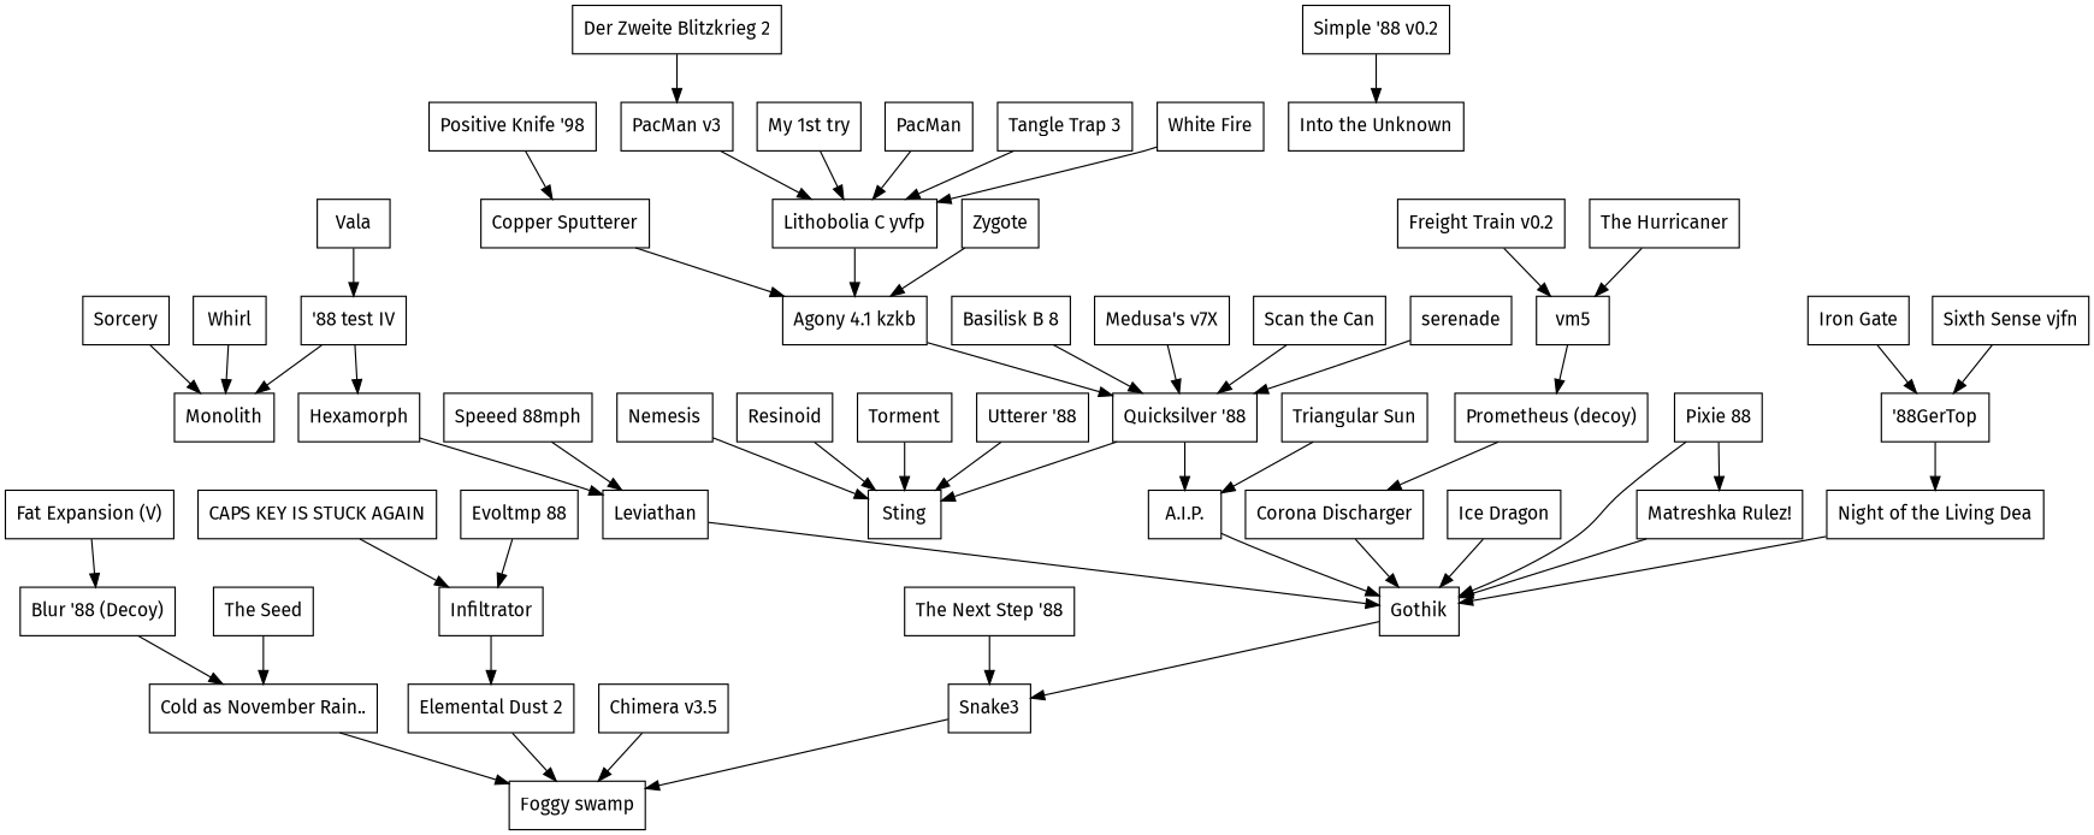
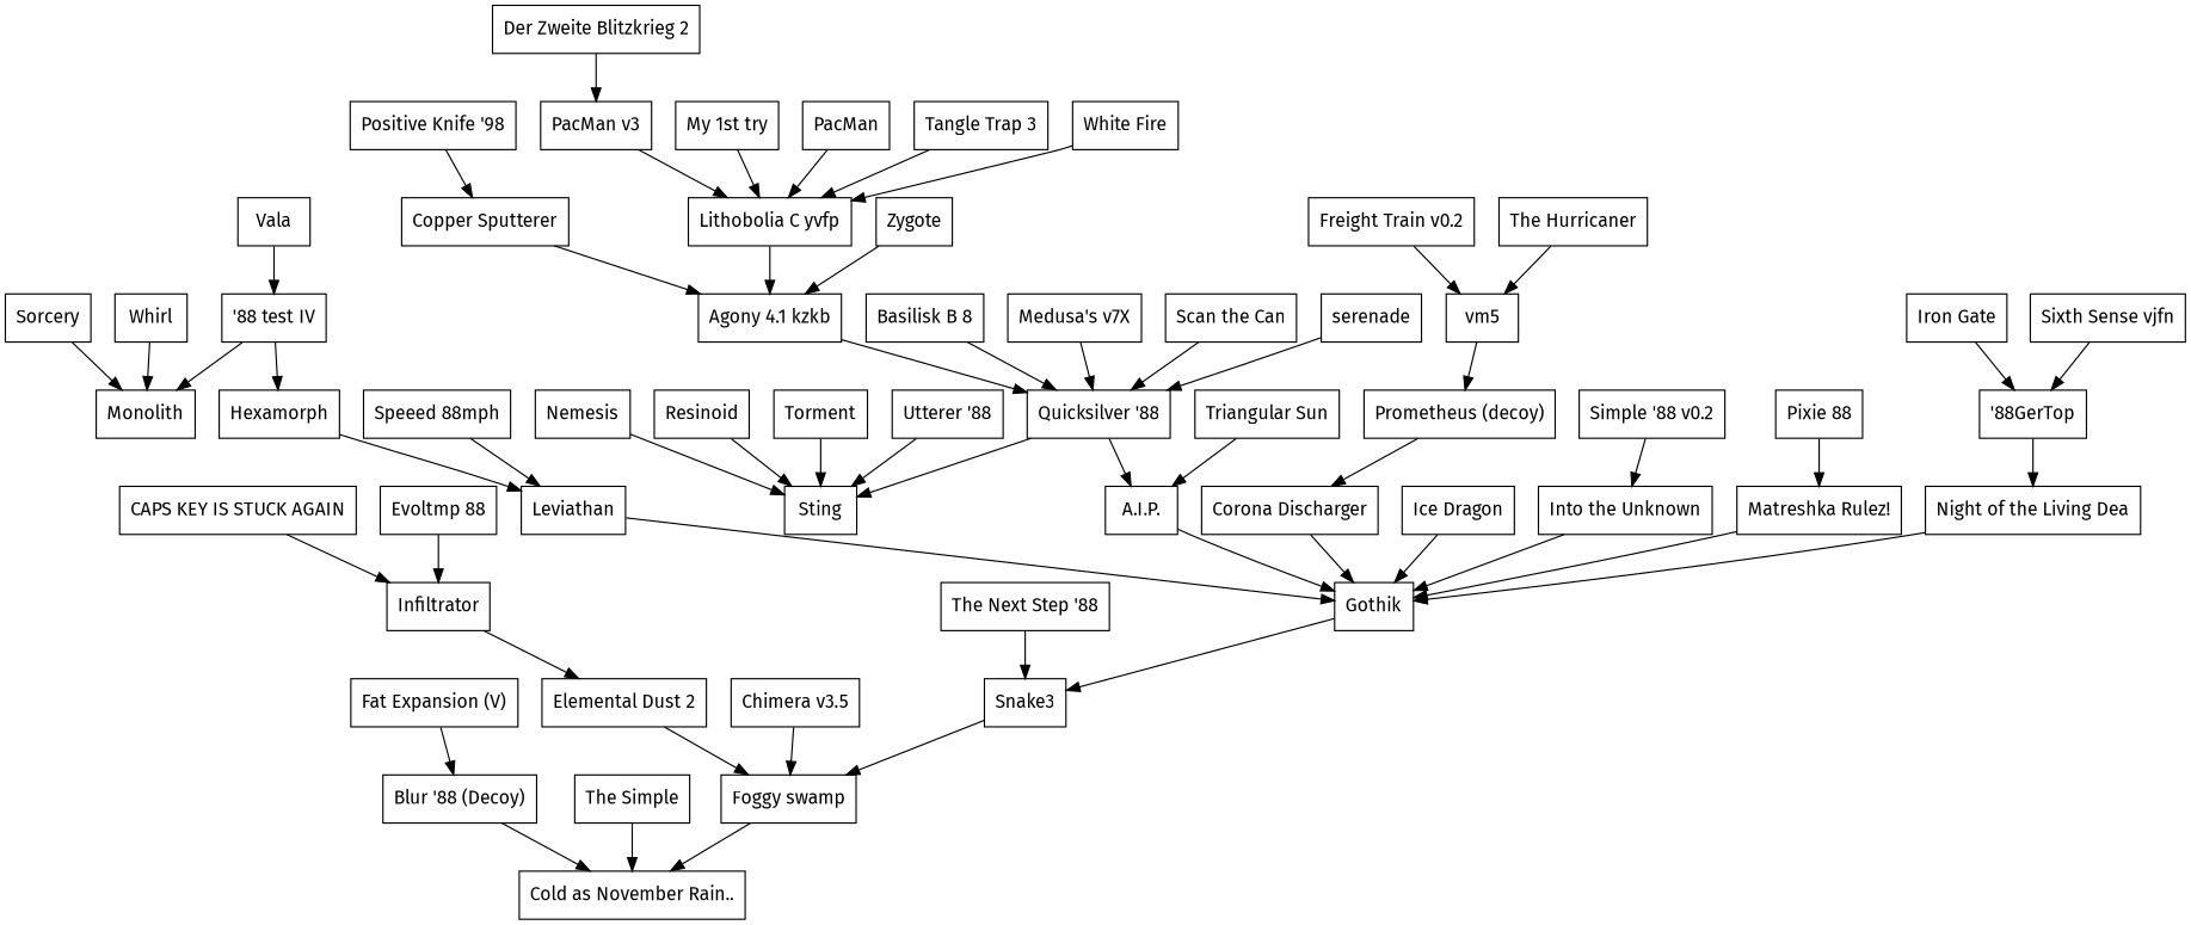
  digraph {
    fontname="Fira Sans"
    node [fontname="Fira Sans" shape=box]
    edge [fontname="Fira Sans"]
    "'88GerTop"
    "Night of the Living Dea"
    Gothik
    Snake3
    "'88 test IV"
    Monolith
    Hexamorph
    Leviathan
    "Agony 4.1 kzkb"
    "Quicksilver '88"
    "A.I.P."
    Sting
    "Foggy swamp"
    "Basilisk B 8"
    "Blur '88 (Decoy)"
    "Cold as November Rain.."
    "Copper Sputterer"
    "CAPS KEY IS STUCK AGAIN"
    Infiltrator
    "Elemental Dust 2"
    "Chimera v3.5"
    "Corona Discharger"
    "Der Zweite Blitzkrieg 2"
    "PacMan v3"
    "Lithobolia C yvfp"
    "Evoltmp 88"
    "Fat Expansion (V)"
    "Freight Train v0.2"
    vm5
    "Prometheus (decoy)"
    "The Hurricaner"
    "Ice Dragon"
    "Into the Unknown"
    "Iron Gate"
    "Matreshka Rulez!"
    "Medusa's v7X"
    "My 1st try"
    Nemesis
    "The Next Step '88"
    PacMan
    "Pixie 88"
    n42 [label="Positive Knife '98"]
    Resinoid
    "Scan the Can"
    serenade
    "Simple '88 v0.2"
    Sorcery
    "Speeed 88mph"
    "Sixth Sense vjfn"
    "Tangle Trap 3"
-   "The Seed"
+   "The Seed" [label="The Simple"]
    Torment
    "Triangular Sun"
    "Utterer '88"
    Vala
    Whirl
    "White Fire"
    Zygote
    "'88GerTop" -> "Night of the Living Dea"
    "Night of the Living Dea" -> Gothik
    Gothik -> Snake3
    Snake3 -> "Foggy swamp"
    "'88 test IV" -> Monolith
    "'88 test IV" -> Hexamorph
    Hexamorph -> Leviathan
    Leviathan -> Gothik
    "Agony 4.1 kzkb" -> "Quicksilver '88"
    "Quicksilver '88" -> "A.I.P."
    "Quicksilver '88" -> Sting
    "A.I.P." -> Gothik
-   "Cold as November Rain.." -> "Foggy swamp"
+   "Foggy swamp" -> "Cold as November Rain.."
    "Basilisk B 8" -> "Quicksilver '88"
    "Blur '88 (Decoy)" -> "Cold as November Rain.."
    "Copper Sputterer" -> "Agony 4.1 kzkb"
    "CAPS KEY IS STUCK AGAIN" -> Infiltrator
    Infiltrator -> "Elemental Dust 2"
    "Elemental Dust 2" -> "Foggy swamp"
    "Chimera v3.5" -> "Foggy swamp"
    "Corona Discharger" -> Gothik
    "Der Zweite Blitzkrieg 2" -> "PacMan v3"
    "PacMan v3" -> "Lithobolia C yvfp"
    "Lithobolia C yvfp" -> "Agony 4.1 kzkb"
    "Evoltmp 88" -> Infiltrator
    "Fat Expansion (V)" -> "Blur '88 (Decoy)"
    "Freight Train v0.2" -> vm5
    vm5 -> "Prometheus (decoy)"
    "Prometheus (decoy)" -> "Corona Discharger"
    "The Hurricaner" -> vm5
    "Ice Dragon" -> Gothik
-   "Pixie 88" -> Gothik
+   "Into the Unknown" -> Gothik
    "Iron Gate" -> "'88GerTop"
    "Matreshka Rulez!" -> Gothik
    "Medusa's v7X" -> "Quicksilver '88"
    "My 1st try" -> "Lithobolia C yvfp"
    Nemesis -> Sting
    "The Next Step '88" -> Snake3
    PacMan -> "Lithobolia C yvfp"
    "Pixie 88" -> "Matreshka Rulez!"
    n42 -> "Copper Sputterer"
    Resinoid -> Sting
    "Scan the Can" -> "Quicksilver '88"
    serenade -> "Quicksilver '88"
    "Simple '88 v0.2" -> "Into the Unknown"
    Sorcery -> Monolith
    "Speeed 88mph" -> Leviathan
    "Sixth Sense vjfn" -> "'88GerTop"
    "Tangle Trap 3" -> "Lithobolia C yvfp"
    "The Seed" -> "Cold as November Rain.."
    Torment -> Sting
    "Triangular Sun" -> "A.I.P."
    "Utterer '88" -> Sting
    Vala -> "'88 test IV"
    Whirl -> Monolith
    "White Fire" -> "Lithobolia C yvfp"
    Zygote -> "Agony 4.1 kzkb"
  }
